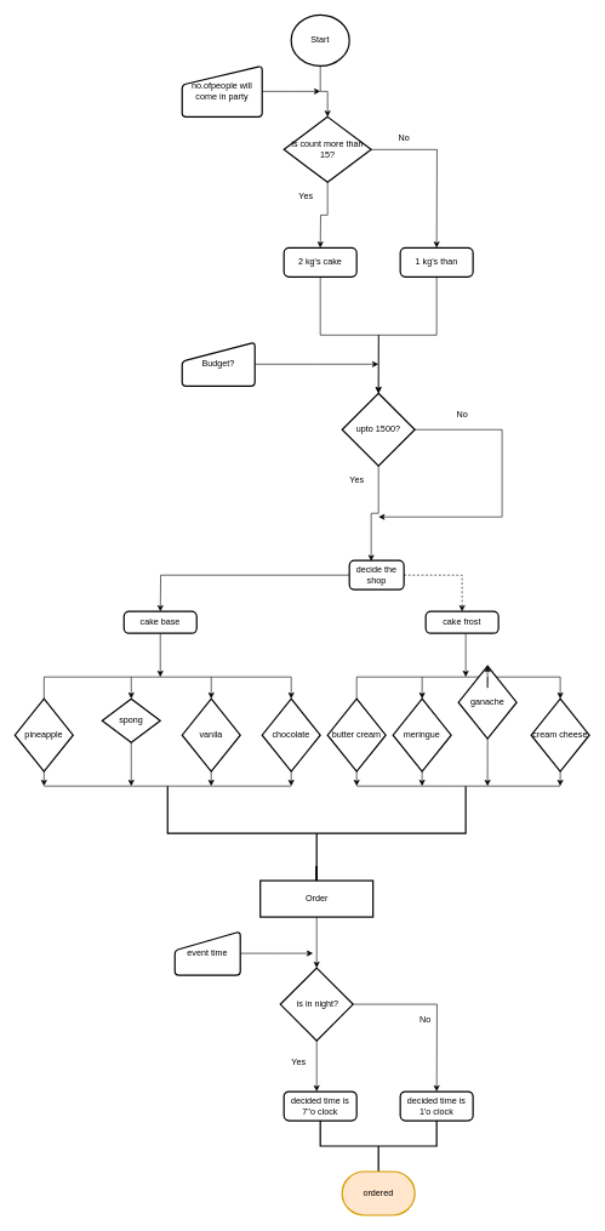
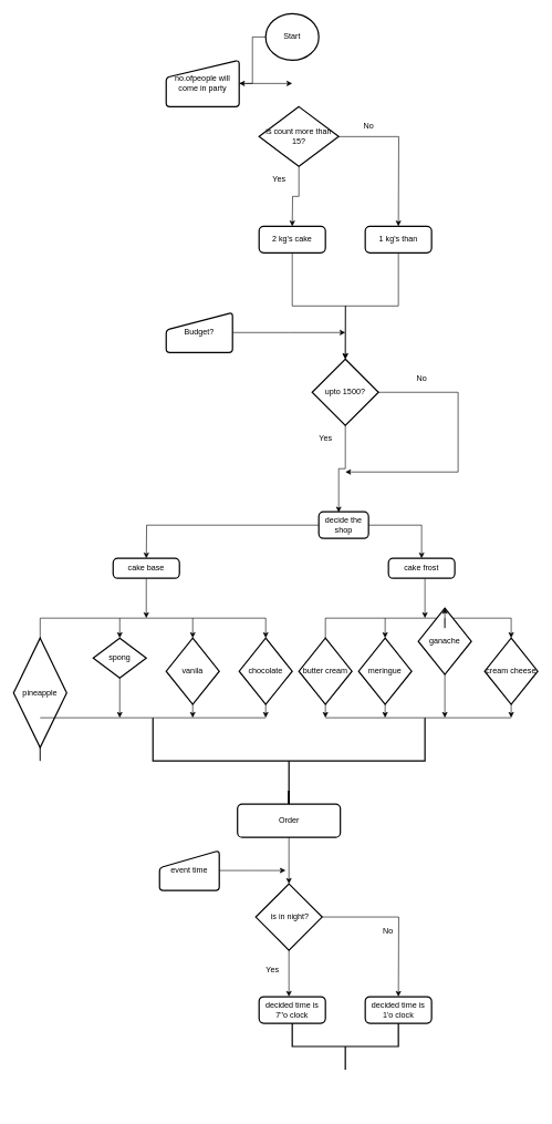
  <mxCell id="0" />
  <mxCell id="1" parent="0" />
- <mxCell id="2" style="edgeStyle=orthogonalEdgeStyle;rounded=0;orthogonalLoop=1;jettySize=auto;html=1;" edge="1" parent="1" source="3" target="9"><mxGeometry relative="1" as="geometry" /></mxCell>
+ <mxCell id="2" style="edgeStyle=orthogonalEdgeStyle;rounded=0;orthogonalLoop=1;jettySize=auto;html=1;" edge="1" parent="1" source="3" target="6"><mxGeometry relative="1" as="geometry" /></mxCell>
  <mxCell id="3" value="Start" style="strokeWidth=2;html=1;shape=mxgraph.flowchart.start_2;whiteSpace=wrap;" vertex="1" parent="1"><mxGeometry x="400" y="20" width="80" height="70" as="geometry" /></mxCell>
  <mxCell id="4" style="edgeStyle=orthogonalEdgeStyle;rounded=0;orthogonalLoop=1;jettySize=auto;html=1;exitX=0.5;exitY=1;exitDx=0;exitDy=0;exitPerimeter=0;" edge="1" parent="1" source="3" target="3"><mxGeometry relative="1" as="geometry" /></mxCell>
  <mxCell id="5" style="edgeStyle=orthogonalEdgeStyle;rounded=0;orthogonalLoop=1;jettySize=auto;html=1;" edge="1" parent="1" source="6"><mxGeometry relative="1" as="geometry"><mxPoint x="440" y="125" as="targetPoint" /></mxGeometry></mxCell>
  <mxCell id="6" value="no.ofpeople will come in party" style="html=1;strokeWidth=2;shape=manualInput;whiteSpace=wrap;rounded=1;size=26;arcSize=11;" vertex="1" parent="1"><mxGeometry x="250" y="90" width="110" height="70" as="geometry" /></mxCell>
  <mxCell id="7" style="edgeStyle=orthogonalEdgeStyle;rounded=0;orthogonalLoop=1;jettySize=auto;html=1;" edge="1" parent="1" source="9"><mxGeometry relative="1" as="geometry"><mxPoint x="600" y="340" as="targetPoint" /></mxGeometry></mxCell>
  <mxCell id="8" style="edgeStyle=orthogonalEdgeStyle;rounded=0;orthogonalLoop=1;jettySize=auto;html=1;" edge="1" parent="1" source="9"><mxGeometry relative="1" as="geometry"><mxPoint x="440" y="340" as="targetPoint" /></mxGeometry></mxCell>
  <mxCell id="9" value="is count more than 15?" style="strokeWidth=2;html=1;shape=mxgraph.flowchart.decision;whiteSpace=wrap;" vertex="1" parent="1"><mxGeometry x="390" y="160" width="120" height="90" as="geometry" /></mxCell>
  <mxCell id="10" value="No" style="text;html=1;align=center;verticalAlign=middle;resizable=0;points=[];;autosize=1;" vertex="1" parent="1"><mxGeometry x="540" y="180" width="30" height="20" as="geometry" /></mxCell>
  <mxCell id="11" value="Yes" style="text;html=1;align=center;verticalAlign=middle;resizable=0;points=[];;autosize=1;" vertex="1" parent="1"><mxGeometry x="400" y="260" width="40" height="20" as="geometry" /></mxCell>
  <mxCell id="12" style="edgeStyle=orthogonalEdgeStyle;rounded=0;orthogonalLoop=1;jettySize=auto;html=1;exitX=0.5;exitY=1;exitDx=0;exitDy=0;" edge="1" parent="1" source="13"><mxGeometry relative="1" as="geometry"><mxPoint x="520" y="540" as="targetPoint" /></mxGeometry></mxCell>
  <mxCell id="13" value="2 kg's cake" style="rounded=1;whiteSpace=wrap;html=1;absoluteArcSize=1;arcSize=14;strokeWidth=2;" vertex="1" parent="1"><mxGeometry x="390" y="340" width="100" height="40" as="geometry" /></mxCell>
  <mxCell id="14" style="edgeStyle=orthogonalEdgeStyle;rounded=0;orthogonalLoop=1;jettySize=auto;html=1;" edge="1" parent="1" source="15"><mxGeometry relative="1" as="geometry"><mxPoint x="520" y="540" as="targetPoint" /><Array as="points"><mxPoint x="600" y="460" /><mxPoint x="520" y="460" /><mxPoint x="520" y="540" /></Array></mxGeometry></mxCell>
  <mxCell id="15" value="1 kg's than" style="rounded=1;whiteSpace=wrap;html=1;absoluteArcSize=1;arcSize=14;strokeWidth=2;" vertex="1" parent="1"><mxGeometry x="550" y="340" width="100" height="40" as="geometry" /></mxCell>
  <mxCell id="16" style="edgeStyle=orthogonalEdgeStyle;rounded=0;orthogonalLoop=1;jettySize=auto;html=1;" edge="1" parent="1" source="17"><mxGeometry relative="1" as="geometry"><mxPoint x="520" y="500" as="targetPoint" /></mxGeometry></mxCell>
  <mxCell id="17" value="Budget?" style="html=1;strokeWidth=2;shape=manualInput;whiteSpace=wrap;rounded=1;size=26;arcSize=11;" vertex="1" parent="1"><mxGeometry x="250" y="470" width="100" height="60" as="geometry" /></mxCell>
  <mxCell id="18" style="edgeStyle=orthogonalEdgeStyle;rounded=0;orthogonalLoop=1;jettySize=auto;html=1;exitX=0.5;exitY=1;exitDx=0;exitDy=0;exitPerimeter=0;entryX=0.4;entryY=0.02;entryDx=0;entryDy=0;entryPerimeter=0;" edge="1" parent="1" source="20" target="28"><mxGeometry relative="1" as="geometry" /></mxCell>
  <mxCell id="19" style="edgeStyle=orthogonalEdgeStyle;rounded=0;orthogonalLoop=1;jettySize=auto;html=1;exitX=1;exitY=0.5;exitDx=0;exitDy=0;exitPerimeter=0;" edge="1" parent="1" source="20"><mxGeometry relative="1" as="geometry"><mxPoint x="520" y="710" as="targetPoint" /><Array as="points"><mxPoint x="690" y="590" /><mxPoint x="690" y="710" /></Array></mxGeometry></mxCell>
  <mxCell id="20" value="upto 1500?" style="strokeWidth=2;html=1;shape=mxgraph.flowchart.decision;whiteSpace=wrap;" vertex="1" parent="1"><mxGeometry x="470" y="540" width="100" height="100" as="geometry" /></mxCell>
  <mxCell id="21" value="Yes" style="text;html=1;align=center;verticalAlign=middle;resizable=0;points=[];;autosize=1;" vertex="1" parent="1"><mxGeometry x="470" y="650" width="40" height="20" as="geometry" /></mxCell>
  <mxCell id="22" value="No" style="text;html=1;align=center;verticalAlign=middle;resizable=0;points=[];;autosize=1;" vertex="1" parent="1"><mxGeometry x="620" y="560" width="30" height="20" as="geometry" /></mxCell>
  <mxCell id="23" style="edgeStyle=orthogonalEdgeStyle;rounded=0;orthogonalLoop=1;jettySize=auto;html=1;entryX=0.5;entryY=0;entryDx=0;entryDy=0;entryPerimeter=0;exitX=0.5;exitY=0;exitDx=0;exitDy=0;exitPerimeter=0;" edge="1" parent="1" source="30" target="32"><mxGeometry relative="1" as="geometry"><mxPoint x="220" y="930" as="targetPoint" /><Array as="points"><mxPoint x="60" y="930" /><mxPoint x="400" y="930" /></Array></mxGeometry></mxCell>
  <mxCell id="24" value="" style="edgeStyle=orthogonalEdgeStyle;rounded=0;orthogonalLoop=1;jettySize=auto;html=1;" edge="1" parent="1" source="25"><mxGeometry relative="1" as="geometry"><mxPoint x="220" y="930" as="targetPoint" /><Array as="points"><mxPoint x="220" y="910" /><mxPoint x="220" y="910" /></Array></mxGeometry></mxCell>
  <mxCell id="25" value="cake base" style="rounded=1;whiteSpace=wrap;html=1;absoluteArcSize=1;arcSize=14;strokeWidth=2;" vertex="1" parent="1"><mxGeometry x="170" y="840" width="100" height="30" as="geometry" /></mxCell>
  <mxCell id="26" style="edgeStyle=orthogonalEdgeStyle;rounded=0;orthogonalLoop=1;jettySize=auto;html=1;" edge="1" parent="1" source="50"><mxGeometry relative="1" as="geometry"><mxPoint x="640" y="930" as="targetPoint" /><Array as="points"><mxPoint x="640" y="890" /><mxPoint x="640" y="890" /></Array></mxGeometry></mxCell>
  <mxCell id="27" style="edgeStyle=orthogonalEdgeStyle;rounded=0;orthogonalLoop=1;jettySize=auto;html=1;" edge="1" parent="1" source="28"><mxGeometry relative="1" as="geometry"><mxPoint x="220" y="840" as="targetPoint" /></mxGeometry></mxCell>
  <mxCell id="28" value="decide the shop" style="rounded=1;whiteSpace=wrap;html=1;absoluteArcSize=1;arcSize=14;strokeWidth=2;" vertex="1" parent="1"><mxGeometry x="480" y="770" width="75" height="40" as="geometry" /></mxCell>
  <mxCell id="29" style="edgeStyle=orthogonalEdgeStyle;rounded=0;orthogonalLoop=1;jettySize=auto;html=1;exitX=0.5;exitY=1;exitDx=0;exitDy=0;exitPerimeter=0;" edge="1" parent="1" source="30"><mxGeometry relative="1" as="geometry"><mxPoint x="60" y="1080" as="targetPoint" /></mxGeometry></mxCell>
- <mxCell id="30" value="pineapple" style="strokeWidth=2;html=1;shape=mxgraph.flowchart.decision;whiteSpace=wrap;" vertex="1" parent="1"><mxGeometry x="20" y="960" width="80" height="100" as="geometry" /></mxCell>
+ <mxCell id="30" value="pineapple" style="strokeWidth=2;html=1;shape=mxgraph.flowchart.decision;whiteSpace=wrap;" vertex="1" parent="1"><mxGeometry x="20" y="960" width="80" height="165" as="geometry" /></mxCell>
  <mxCell id="31" style="edgeStyle=orthogonalEdgeStyle;rounded=0;orthogonalLoop=1;jettySize=auto;html=1;exitX=0.5;exitY=1;exitDx=0;exitDy=0;exitPerimeter=0;" edge="1" parent="1" source="32"><mxGeometry relative="1" as="geometry"><mxPoint x="400" y="1080" as="targetPoint" /></mxGeometry></mxCell>
  <mxCell id="32" value="chocolate" style="strokeWidth=2;html=1;shape=mxgraph.flowchart.decision;whiteSpace=wrap;" vertex="1" parent="1"><mxGeometry x="360" y="960" width="80" height="100" as="geometry" /></mxCell>
  <mxCell id="33" style="edgeStyle=orthogonalEdgeStyle;rounded=0;orthogonalLoop=1;jettySize=auto;html=1;exitX=0.5;exitY=1;exitDx=0;exitDy=0;exitPerimeter=0;" edge="1" parent="1" source="34"><mxGeometry relative="1" as="geometry"><mxPoint x="290" y="1080" as="targetPoint" /></mxGeometry></mxCell>
  <mxCell id="34" value="vanila" style="strokeWidth=2;html=1;shape=mxgraph.flowchart.decision;whiteSpace=wrap;" vertex="1" parent="1"><mxGeometry x="250" y="960" width="80" height="100" as="geometry" /></mxCell>
  <mxCell id="35" style="edgeStyle=orthogonalEdgeStyle;rounded=0;orthogonalLoop=1;jettySize=auto;html=1;exitX=0.5;exitY=1;exitDx=0;exitDy=0;exitPerimeter=0;" edge="1" parent="1" source="36"><mxGeometry relative="1" as="geometry"><mxPoint x="180" y="1080" as="targetPoint" /></mxGeometry></mxCell>
  <mxCell id="36" value="spong" style="strokeWidth=2;html=1;shape=mxgraph.flowchart.decision;whiteSpace=wrap;" vertex="1" parent="1"><mxGeometry x="140" y="960" width="80" height="60" as="geometry" /></mxCell>
  <mxCell id="37" value="" style="endArrow=classic;html=1;" edge="1" parent="1" target="36"><mxGeometry width="50" height="50" relative="1" as="geometry"><mxPoint x="180" y="930" as="sourcePoint" /><mxPoint x="80" y="1270" as="targetPoint" /></mxGeometry></mxCell>
  <mxCell id="38" value="" style="endArrow=classic;html=1;" edge="1" parent="1" target="34"><mxGeometry width="50" height="50" relative="1" as="geometry"><mxPoint x="290" y="930" as="sourcePoint" /><mxPoint x="80" y="1270" as="targetPoint" /></mxGeometry></mxCell>
  <mxCell id="39" style="edgeStyle=orthogonalEdgeStyle;rounded=0;orthogonalLoop=1;jettySize=auto;html=1;entryX=0.5;entryY=0;entryDx=0;entryDy=0;entryPerimeter=0;exitX=0.5;exitY=0;exitDx=0;exitDy=0;exitPerimeter=0;" edge="1" parent="1" source="41" target="43"><mxGeometry relative="1" as="geometry"><mxPoint x="230" y="940" as="targetPoint" /><Array as="points"><mxPoint x="490" y="930" /><mxPoint x="770" y="930" /></Array></mxGeometry></mxCell>
  <mxCell id="40" style="edgeStyle=orthogonalEdgeStyle;rounded=0;orthogonalLoop=1;jettySize=auto;html=1;" edge="1" parent="1" source="41"><mxGeometry relative="1" as="geometry"><mxPoint x="490" y="1080" as="targetPoint" /></mxGeometry></mxCell>
  <mxCell id="41" value="butter cream" style="strokeWidth=2;html=1;shape=mxgraph.flowchart.decision;whiteSpace=wrap;" vertex="1" parent="1"><mxGeometry x="450" y="960" width="80" height="100" as="geometry" /></mxCell>
  <mxCell id="42" style="edgeStyle=orthogonalEdgeStyle;rounded=0;orthogonalLoop=1;jettySize=auto;html=1;exitX=0.5;exitY=1;exitDx=0;exitDy=0;exitPerimeter=0;" edge="1" parent="1" source="43"><mxGeometry relative="1" as="geometry"><mxPoint x="770" y="1080" as="targetPoint" /></mxGeometry></mxCell>
  <mxCell id="43" value="cream cheese" style="strokeWidth=2;html=1;shape=mxgraph.flowchart.decision;whiteSpace=wrap;" vertex="1" parent="1"><mxGeometry x="730" y="960" width="80" height="100" as="geometry" /></mxCell>
  <mxCell id="44" style="edgeStyle=orthogonalEdgeStyle;rounded=0;orthogonalLoop=1;jettySize=auto;html=1;exitX=0.5;exitY=1;exitDx=0;exitDy=0;exitPerimeter=0;" edge="1" parent="1" source="45"><mxGeometry relative="1" as="geometry"><mxPoint x="670" y="1080" as="targetPoint" /></mxGeometry></mxCell>
  <mxCell id="45" value="ganache" style="strokeWidth=2;html=1;shape=mxgraph.flowchart.decision;whiteSpace=wrap;" vertex="1" parent="1"><mxGeometry x="630" y="915" width="80" height="100" as="geometry" /></mxCell>
  <mxCell id="46" style="edgeStyle=orthogonalEdgeStyle;rounded=0;orthogonalLoop=1;jettySize=auto;html=1;exitX=0.5;exitY=1;exitDx=0;exitDy=0;exitPerimeter=0;" edge="1" parent="1" source="47"><mxGeometry relative="1" as="geometry"><mxPoint x="580" y="1080" as="targetPoint" /></mxGeometry></mxCell>
  <mxCell id="47" value="meringue" style="strokeWidth=2;html=1;shape=mxgraph.flowchart.decision;whiteSpace=wrap;" vertex="1" parent="1"><mxGeometry x="540" y="960" width="80" height="100" as="geometry" /></mxCell>
  <mxCell id="48" value="" style="endArrow=classic;html=1;" edge="1" parent="1" target="47"><mxGeometry width="50" height="50" relative="1" as="geometry"><mxPoint x="580" y="930" as="sourcePoint" /><mxPoint x="90" y="1280" as="targetPoint" /><Array as="points"><mxPoint x="580" y="960" /></Array></mxGeometry></mxCell>
  <mxCell id="49" value="" style="endArrow=classic;html=1;" edge="1" parent="1" target="45"><mxGeometry width="50" height="50" relative="1" as="geometry"><mxPoint x="670" y="930" as="sourcePoint" /><mxPoint x="90" y="1280" as="targetPoint" /><Array as="points"><mxPoint x="670" y="950" /></Array></mxGeometry></mxCell>
  <mxCell id="50" value="cake frost" style="rounded=1;whiteSpace=wrap;html=1;absoluteArcSize=1;arcSize=14;strokeWidth=2;" vertex="1" parent="1"><mxGeometry x="585" y="840" width="100" height="30" as="geometry" /></mxCell>
- <mxCell id="51" style="edgeStyle=orthogonalEdgeStyle;rounded=0;orthogonalLoop=1;jettySize=auto;html=1;dashed=1;" edge="1" parent="1" source="28" target="50"><mxGeometry relative="1" as="geometry"><mxPoint x="640" y="870" as="targetPoint" /><mxPoint x="580" y="790" as="sourcePoint" /></mxGeometry></mxCell>
+ <mxCell id="51" style="edgeStyle=orthogonalEdgeStyle;rounded=0;orthogonalLoop=1;jettySize=auto;html=1;" edge="1" parent="1" source="28" target="50"><mxGeometry relative="1" as="geometry"><mxPoint x="640" y="870" as="targetPoint" /><mxPoint x="580" y="790" as="sourcePoint" /></mxGeometry></mxCell>
  <mxCell id="52" value="" style="endArrow=none;html=1;" edge="1" parent="1"><mxGeometry width="50" height="50" relative="1" as="geometry"><mxPoint x="490" y="1080" as="sourcePoint" /><mxPoint x="770" y="1080" as="targetPoint" /><Array as="points"><mxPoint x="630" y="1080" /></Array></mxGeometry></mxCell>
  <mxCell id="53" value="" style="endArrow=none;html=1;" edge="1" parent="1"><mxGeometry width="50" height="50" relative="1" as="geometry"><mxPoint x="60" y="1080" as="sourcePoint" /><mxPoint x="400" y="1080" as="targetPoint" /></mxGeometry></mxCell>
  <mxCell id="54" value="" style="strokeWidth=2;html=1;shape=mxgraph.flowchart.annotation_2;align=left;labelPosition=right;pointerEvents=1;direction=north;" vertex="1" parent="1"><mxGeometry x="230" y="1080" width="410" height="130" as="geometry" /></mxCell>
  <mxCell id="55" style="edgeStyle=orthogonalEdgeStyle;rounded=0;orthogonalLoop=1;jettySize=auto;html=1;" edge="1" parent="1" source="59" target="54"><mxGeometry relative="1" as="geometry" /></mxCell>
  <mxCell id="56" style="edgeStyle=orthogonalEdgeStyle;rounded=0;orthogonalLoop=1;jettySize=auto;html=1;" edge="1" parent="1" source="59" target="54"><mxGeometry relative="1" as="geometry" /></mxCell>
  <mxCell id="57" style="edgeStyle=orthogonalEdgeStyle;rounded=0;orthogonalLoop=1;jettySize=auto;html=1;" edge="1" parent="1" source="59" target="54"><mxGeometry relative="1" as="geometry" /></mxCell>
  <mxCell id="58" style="edgeStyle=orthogonalEdgeStyle;rounded=0;orthogonalLoop=1;jettySize=auto;html=1;" edge="1" parent="1" source="59" target="54"><mxGeometry relative="1" as="geometry" /></mxCell>
- <mxCell id="59" value="Order" style="whiteSpace=wrap;html=1;absoluteArcSize=1;arcSize=14;strokeWidth=2;rounded=0;" vertex="1" parent="1"><mxGeometry x="357.5" y="1210" width="155" height="50" as="geometry" /></mxCell>
+ <mxCell id="59" value="Order" style="rounded=1;whiteSpace=wrap;html=1;absoluteArcSize=1;arcSize=14;strokeWidth=2;" vertex="1" parent="1"><mxGeometry x="357.5" y="1210" width="155" height="50" as="geometry" /></mxCell>
  <mxCell id="60" value="" style="endArrow=classic;html=1;exitX=0.5;exitY=1;exitDx=0;exitDy=0;" edge="1" parent="1" source="59"><mxGeometry width="50" height="50" relative="1" as="geometry"><mxPoint x="20" y="1330" as="sourcePoint" /><mxPoint x="435" y="1330" as="targetPoint" /></mxGeometry></mxCell>
  <mxCell id="61" style="edgeStyle=orthogonalEdgeStyle;rounded=0;orthogonalLoop=1;jettySize=auto;html=1;" edge="1" parent="1" source="63"><mxGeometry relative="1" as="geometry"><mxPoint x="435" y="1500" as="targetPoint" /></mxGeometry></mxCell>
  <mxCell id="62" style="edgeStyle=orthogonalEdgeStyle;rounded=0;orthogonalLoop=1;jettySize=auto;html=1;" edge="1" parent="1" source="63"><mxGeometry relative="1" as="geometry"><mxPoint x="600" y="1500" as="targetPoint" /></mxGeometry></mxCell>
  <mxCell id="63" value="&amp;nbsp;is in night?" style="strokeWidth=2;html=1;shape=mxgraph.flowchart.decision;whiteSpace=wrap;" vertex="1" parent="1"><mxGeometry x="385" y="1330" width="100" height="100" as="geometry" /></mxCell>
  <mxCell id="64" style="edgeStyle=orthogonalEdgeStyle;rounded=0;orthogonalLoop=1;jettySize=auto;html=1;" edge="1" parent="1" source="65"><mxGeometry relative="1" as="geometry"><mxPoint x="430" y="1310" as="targetPoint" /></mxGeometry></mxCell>
  <mxCell id="65" value="event time" style="html=1;strokeWidth=2;shape=manualInput;whiteSpace=wrap;rounded=1;size=26;arcSize=11;" vertex="1" parent="1"><mxGeometry x="240" y="1280" width="90" height="60" as="geometry" /></mxCell>
  <mxCell id="66" value="No" style="text;html=1;align=center;verticalAlign=middle;resizable=0;points=[];;autosize=1;" vertex="1" parent="1"><mxGeometry x="569" y="1392" width="30" height="20" as="geometry" /></mxCell>
  <mxCell id="67" value="Yes" style="text;html=1;align=center;verticalAlign=middle;resizable=0;points=[];;autosize=1;" vertex="1" parent="1"><mxGeometry x="390" y="1449" width="40" height="20" as="geometry" /></mxCell>
  <mxCell id="68" value="decided time is 7''o clock" style="rounded=1;whiteSpace=wrap;html=1;absoluteArcSize=1;arcSize=14;strokeWidth=2;" vertex="1" parent="1"><mxGeometry x="390" y="1500" width="100" height="40" as="geometry" /></mxCell>
  <mxCell id="69" value="decided time is 1'o clock" style="rounded=1;whiteSpace=wrap;html=1;absoluteArcSize=1;arcSize=14;strokeWidth=2;" vertex="1" parent="1"><mxGeometry x="550" y="1500" width="100" height="40" as="geometry" /></mxCell>
  <mxCell id="70" value="" style="strokeWidth=2;html=1;shape=mxgraph.flowchart.annotation_2;align=left;labelPosition=right;pointerEvents=1;direction=north;" vertex="1" parent="1"><mxGeometry x="440" y="1540" width="160" height="70" as="geometry" /></mxCell>
- <mxCell id="71" value="ordered" style="strokeWidth=2;html=1;shape=mxgraph.flowchart.terminator;whiteSpace=wrap;fillColor=#ffe6cc;strokeColor=#d79b00;" vertex="1" parent="1"><mxGeometry x="470" y="1610" width="100" height="60" as="geometry" /></mxCell>
